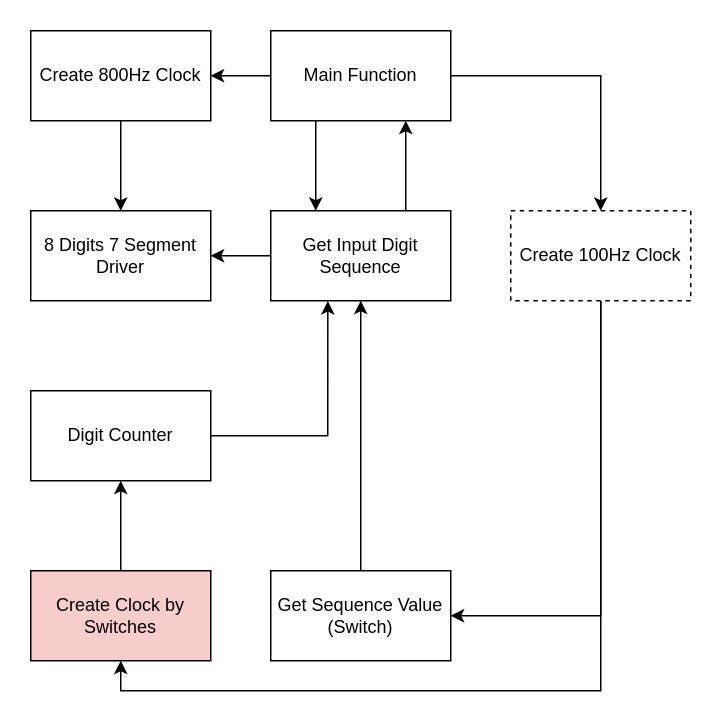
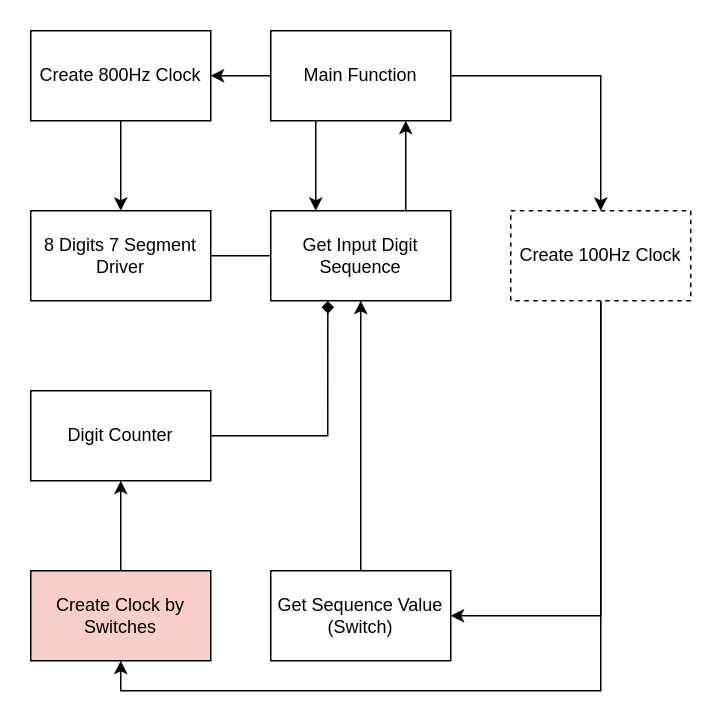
  <mxCell id="0" />
  <mxCell id="1" parent="0" />
  <mxCell id="2" style="edgeStyle=orthogonalEdgeStyle;rounded=0;orthogonalLoop=1;jettySize=auto;html=1;exitX=0;exitY=0.5;exitDx=0;exitDy=0;entryX=1;entryY=0.5;entryDx=0;entryDy=0;" edge="1" parent="1" source="5" target="7"><mxGeometry relative="1" as="geometry" /></mxCell>
  <mxCell id="3" style="edgeStyle=orthogonalEdgeStyle;rounded=0;orthogonalLoop=1;jettySize=auto;html=1;exitX=1;exitY=0.5;exitDx=0;exitDy=0;" edge="1" parent="1" source="5" target="10"><mxGeometry relative="1" as="geometry" /></mxCell>
  <mxCell id="4" style="edgeStyle=orthogonalEdgeStyle;rounded=0;orthogonalLoop=1;jettySize=auto;html=1;exitX=0.25;exitY=1;exitDx=0;exitDy=0;entryX=0.25;entryY=0;entryDx=0;entryDy=0;" edge="1" parent="1" source="5" target="17"><mxGeometry relative="1" as="geometry" /></mxCell>
  <mxCell id="5" value="Main Function" style="rounded=0;whiteSpace=wrap;html=1;" vertex="1" parent="1"><mxGeometry x="180" y="20" width="120" height="60" as="geometry" /></mxCell>
  <mxCell id="6" style="edgeStyle=orthogonalEdgeStyle;rounded=0;orthogonalLoop=1;jettySize=auto;html=1;exitX=0.5;exitY=1;exitDx=0;exitDy=0;entryX=0.5;entryY=0;entryDx=0;entryDy=0;" edge="1" parent="1" source="7" target="20"><mxGeometry relative="1" as="geometry" /></mxCell>
  <mxCell id="7" value="Create 800Hz Clock" style="rounded=0;whiteSpace=wrap;html=1;" vertex="1" parent="1"><mxGeometry x="20" y="20" width="120" height="60" as="geometry" /></mxCell>
  <mxCell id="8" style="edgeStyle=orthogonalEdgeStyle;rounded=0;orthogonalLoop=1;jettySize=auto;html=1;exitX=0.5;exitY=1;exitDx=0;exitDy=0;entryX=1;entryY=0.5;entryDx=0;entryDy=0;" edge="1" parent="1" source="10" target="19"><mxGeometry relative="1" as="geometry" /></mxCell>
  <mxCell id="9" style="edgeStyle=orthogonalEdgeStyle;rounded=0;orthogonalLoop=1;jettySize=auto;html=1;exitX=0.5;exitY=1;exitDx=0;exitDy=0;entryX=0.5;entryY=1;entryDx=0;entryDy=0;" edge="1" parent="1" source="10" target="12"><mxGeometry relative="1" as="geometry" /></mxCell>
  <mxCell id="10" value="Create 100Hz Clock" style="rounded=0;whiteSpace=wrap;html=1;dashed=1;" vertex="1" parent="1"><mxGeometry x="340" y="140" width="120" height="60" as="geometry" /></mxCell>
  <mxCell id="11" style="edgeStyle=orthogonalEdgeStyle;rounded=0;orthogonalLoop=1;jettySize=auto;html=1;exitX=0.5;exitY=0;exitDx=0;exitDy=0;entryX=0.5;entryY=1;entryDx=0;entryDy=0;" edge="1" parent="1" source="12" target="14"><mxGeometry relative="1" as="geometry" /></mxCell>
  <mxCell id="12" value="Create Clock by Switches" style="rounded=0;whiteSpace=wrap;html=1;fillColor=#f8cecc;" vertex="1" parent="1"><mxGeometry x="20" y="380" width="120" height="60" as="geometry" /></mxCell>
- <mxCell id="13" style="edgeStyle=orthogonalEdgeStyle;rounded=0;orthogonalLoop=1;jettySize=auto;html=1;exitX=1;exitY=0.5;exitDx=0;exitDy=0;entryX=0.317;entryY=1.003;entryDx=0;entryDy=0;entryPerimeter=0;" edge="1" parent="1" source="14" target="17"><mxGeometry relative="1" as="geometry" /></mxCell>
+ <mxCell id="13" style="edgeStyle=orthogonalEdgeStyle;rounded=0;orthogonalLoop=1;jettySize=auto;html=1;exitX=1;exitY=0.5;exitDx=0;exitDy=0;entryX=0.317;entryY=1.003;entryDx=0;entryDy=0;entryPerimeter=0;endArrow=diamond;" edge="1" parent="1" source="14" target="17"><mxGeometry relative="1" as="geometry" /></mxCell>
  <mxCell id="14" value="Digit Counter" style="rounded=0;whiteSpace=wrap;html=1;" vertex="1" parent="1"><mxGeometry x="20" y="260" width="120" height="60" as="geometry" /></mxCell>
- <mxCell id="15" style="edgeStyle=orthogonalEdgeStyle;rounded=0;orthogonalLoop=1;jettySize=auto;html=1;exitX=0;exitY=0.5;exitDx=0;exitDy=0;" edge="1" parent="1" source="17" target="20"><mxGeometry relative="1" as="geometry" /></mxCell>
+ <mxCell id="15" style="edgeStyle=orthogonalEdgeStyle;rounded=0;orthogonalLoop=1;jettySize=auto;html=1;exitX=0;exitY=0.5;exitDx=0;exitDy=0;endArrow=none;" edge="1" parent="1" source="17" target="20"><mxGeometry relative="1" as="geometry" /></mxCell>
  <mxCell id="16" style="edgeStyle=orthogonalEdgeStyle;rounded=0;orthogonalLoop=1;jettySize=auto;html=1;exitX=0.75;exitY=0;exitDx=0;exitDy=0;entryX=0.75;entryY=1;entryDx=0;entryDy=0;" edge="1" parent="1" source="17" target="5"><mxGeometry relative="1" as="geometry" /></mxCell>
  <mxCell id="17" value="Get Input Digit Sequence" style="rounded=0;whiteSpace=wrap;html=1;" vertex="1" parent="1"><mxGeometry x="180" y="140" width="120" height="60" as="geometry" /></mxCell>
  <mxCell id="18" style="edgeStyle=orthogonalEdgeStyle;rounded=0;orthogonalLoop=1;jettySize=auto;html=1;exitX=0.5;exitY=0;exitDx=0;exitDy=0;entryX=0.5;entryY=1;entryDx=0;entryDy=0;" edge="1" parent="1" source="19" target="17"><mxGeometry relative="1" as="geometry" /></mxCell>
  <mxCell id="19" value="Get Sequence Value (Switch)" style="rounded=0;whiteSpace=wrap;html=1;" vertex="1" parent="1"><mxGeometry x="180" y="380" width="120" height="60" as="geometry" /></mxCell>
  <mxCell id="20" value="8 Digits 7 Segment Driver" style="rounded=0;whiteSpace=wrap;html=1;" vertex="1" parent="1"><mxGeometry x="20" y="140" width="120" height="60" as="geometry" /></mxCell>
  <mxCell id="21" style="edgeStyle=orthogonalEdgeStyle;rounded=0;orthogonalLoop=1;jettySize=auto;html=1;exitX=0.5;exitY=1;exitDx=0;exitDy=0;" edge="1" parent="1" source="12" target="12"><mxGeometry relative="1" as="geometry" /></mxCell>
